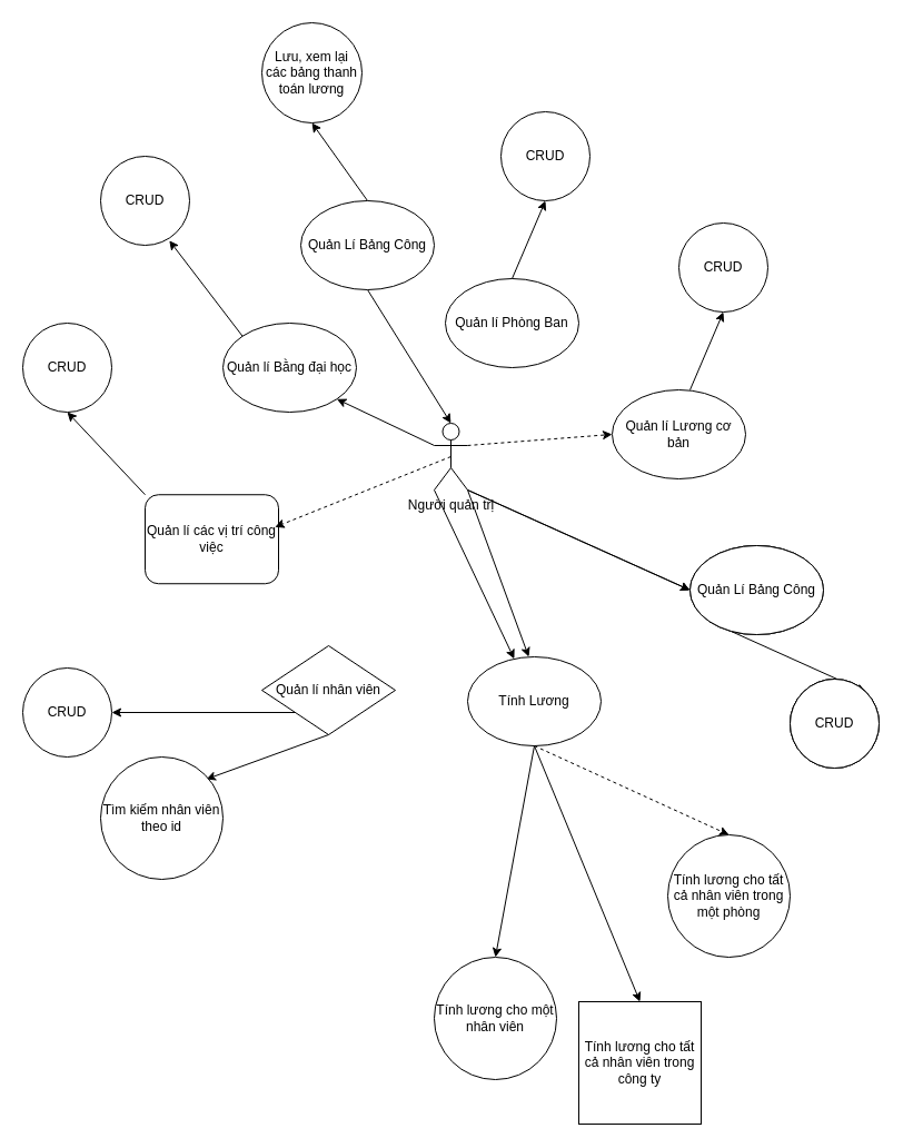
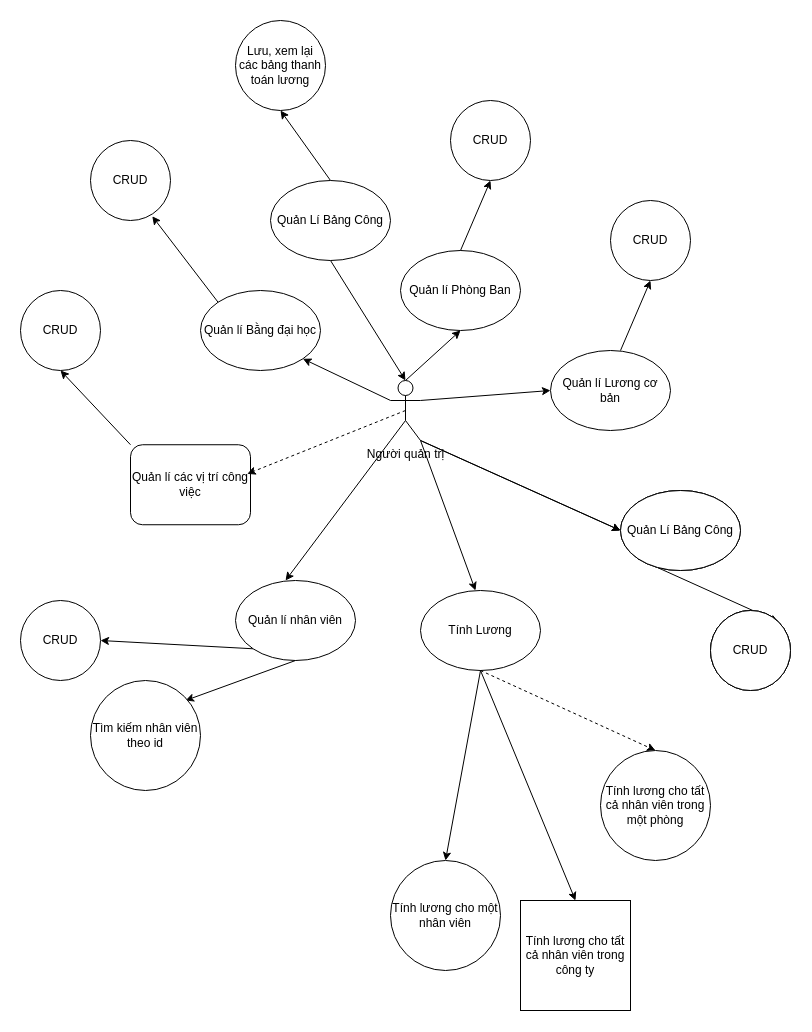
  <mxCell id="0" />
  <mxCell id="1" parent="0" />
  <mxCell id="2" value="Người quản trị" style="shape=umlActor;verticalLabelPosition=bottom;verticalAlign=top;html=1;outlineConnect=0;" vertex="1" parent="1"><mxGeometry x="390" y="380" width="30" height="60" as="geometry" /></mxCell>
  <mxCell id="3" value="Quản lí Bằng đại học" style="ellipse;whiteSpace=wrap;html=1;" vertex="1" parent="1"><mxGeometry x="200" y="290" width="120" height="80" as="geometry" /></mxCell>
  <mxCell id="4" value="" style="endArrow=classic;html=1;rounded=0;exitX=0;exitY=0;exitDx=0;exitDy=0;entryX=0.772;entryY=0.947;entryDx=0;entryDy=0;entryPerimeter=0;" edge="1" parent="1" source="3" target="7"><mxGeometry width="50" height="50" relative="1" as="geometry"><mxPoint x="380" y="500" as="sourcePoint" /><mxPoint x="160" y="220" as="targetPoint" /></mxGeometry></mxCell>
  <mxCell id="5" value="" style="endArrow=classic;html=1;rounded=0;exitX=0;exitY=0.333;exitDx=0;exitDy=0;exitPerimeter=0;entryX=1;entryY=1;entryDx=0;entryDy=0;" edge="1" parent="1" source="2" target="3"><mxGeometry width="50" height="50" relative="1" as="geometry"><mxPoint x="380" y="500" as="sourcePoint" /><mxPoint x="430" y="450" as="targetPoint" /></mxGeometry></mxCell>
  <mxCell id="6" value="Quản lí Phòng Ban" style="ellipse;whiteSpace=wrap;html=1;" vertex="1" parent="1"><mxGeometry x="400" y="250" width="120" height="80" as="geometry" /></mxCell>
  <mxCell id="7" value="CRUD" style="ellipse;whiteSpace=wrap;html=1;aspect=fixed;" vertex="1" parent="1"><mxGeometry x="90" y="140" width="80" height="80" as="geometry" /></mxCell>
+ <mxCell id="8" value="" style="endArrow=classic;html=1;rounded=0;entryX=0.5;entryY=1;entryDx=0;entryDy=0;exitX=0.5;exitY=0;exitDx=0;exitDy=0;exitPerimeter=0;" edge="1" parent="1" source="2" target="6"><mxGeometry width="50" height="50" relative="1" as="geometry"><mxPoint x="380" y="500" as="sourcePoint" /><mxPoint x="430" y="450" as="targetPoint" /></mxGeometry></mxCell>
  <mxCell id="9" value="CRUD" style="ellipse;whiteSpace=wrap;html=1;aspect=fixed;" vertex="1" parent="1"><mxGeometry x="450" y="100" width="80" height="80" as="geometry" /></mxCell>
  <mxCell id="10" value="" style="endArrow=classic;html=1;rounded=0;exitX=0.5;exitY=0;exitDx=0;exitDy=0;entryX=0.772;entryY=0.947;entryDx=0;entryDy=0;entryPerimeter=0;" edge="1" parent="1" source="6"><mxGeometry width="50" height="50" relative="1" as="geometry"><mxPoint x="555.814" y="265.956" as="sourcePoint" /><mxPoint x="490" y="180" as="targetPoint" /></mxGeometry></mxCell>
  <mxCell id="11" value="Quản lí Lương cơ bản" style="ellipse;whiteSpace=wrap;html=1;" vertex="1" parent="1"><mxGeometry x="550" y="350" width="120" height="80" as="geometry" /></mxCell>
- <mxCell id="12" value="" style="endArrow=classic;html=1;rounded=0;entryX=0;entryY=0.5;entryDx=0;entryDy=0;exitX=1;exitY=0.333;exitDx=0;exitDy=0;exitPerimeter=0;dashed=1;" edge="1" parent="1" source="2" target="11"><mxGeometry width="50" height="50" relative="1" as="geometry"><mxPoint x="420" y="390" as="sourcePoint" /><mxPoint x="470" y="340" as="targetPoint" /><Array as="points" /></mxGeometry></mxCell>
+ <mxCell id="12" value="" style="endArrow=classic;html=1;rounded=0;entryX=0;entryY=0.5;entryDx=0;entryDy=0;exitX=1;exitY=0.333;exitDx=0;exitDy=0;exitPerimeter=0;" edge="1" parent="1" source="2" target="11"><mxGeometry width="50" height="50" relative="1" as="geometry"><mxPoint x="420" y="390" as="sourcePoint" /><mxPoint x="470" y="340" as="targetPoint" /><Array as="points" /></mxGeometry></mxCell>
  <mxCell id="13" value="CRUD" style="ellipse;whiteSpace=wrap;html=1;aspect=fixed;" vertex="1" parent="1"><mxGeometry x="610" y="200" width="80" height="80" as="geometry" /></mxCell>
  <mxCell id="14" value="" style="endArrow=classic;html=1;rounded=0;exitX=0.5;exitY=0;exitDx=0;exitDy=0;entryX=0.772;entryY=0.947;entryDx=0;entryDy=0;entryPerimeter=0;" edge="1" parent="1"><mxGeometry width="50" height="50" relative="1" as="geometry"><mxPoint x="620" y="350" as="sourcePoint" /><mxPoint x="650" y="280" as="targetPoint" /></mxGeometry></mxCell>
  <mxCell id="15" value="Quản Lí Bảng Công" style="ellipse;whiteSpace=wrap;html=1;" vertex="1" parent="1"><mxGeometry x="620" y="490" width="120" height="80" as="geometry" /></mxCell>
  <mxCell id="16" value="" style="endArrow=classic;html=1;rounded=0;entryX=0;entryY=0.5;entryDx=0;entryDy=0;exitX=1;exitY=1;exitDx=0;exitDy=0;exitPerimeter=0;" edge="1" parent="1" target="15" source="2"><mxGeometry width="50" height="50" relative="1" as="geometry"><mxPoint x="480" y="590" as="sourcePoint" /><mxPoint x="530" y="530" as="targetPoint" /><Array as="points" /></mxGeometry></mxCell>
  <mxCell id="17" value="CRUD" style="ellipse;whiteSpace=wrap;html=1;aspect=fixed;" vertex="1" parent="1"><mxGeometry x="710" y="610" width="80" height="80" as="geometry" /></mxCell>
  <mxCell id="18" value="" style="endArrow=classic;html=1;rounded=0;exitX=0;exitY=1;exitDx=0;exitDy=0;entryX=1;entryY=0;entryDx=0;entryDy=0;" edge="1" parent="1" source="15" target="17"><mxGeometry width="50" height="50" relative="1" as="geometry"><mxPoint x="680" y="540" as="sourcePoint" /><mxPoint x="650" y="670" as="targetPoint" /></mxGeometry></mxCell>
  <mxCell id="19" value="Quản lí các vị trí công việc" style="whiteSpace=wrap;html=1;rounded=1;" vertex="1" parent="1"><mxGeometry x="130" y="444.24" width="120" height="80" as="geometry" /></mxCell>
  <mxCell id="20" value="" style="endArrow=classic;html=1;rounded=0;exitX=0;exitY=0;exitDx=0;exitDy=0;entryX=0.5;entryY=1;entryDx=0;entryDy=0;" edge="1" parent="1" source="19" target="22"><mxGeometry width="50" height="50" relative="1" as="geometry"><mxPoint x="310" y="654.24" as="sourcePoint" /><mxPoint x="81.76" y="370" as="targetPoint" /></mxGeometry></mxCell>
  <mxCell id="21" value="" style="endArrow=classic;html=1;rounded=0;exitX=0.5;exitY=0.5;exitDx=0;exitDy=0;exitPerimeter=0;entryX=0.973;entryY=0.364;entryDx=0;entryDy=0;entryPerimeter=0;dashed=1;" edge="1" parent="1" target="19" source="2"><mxGeometry width="50" height="50" relative="1" as="geometry"><mxPoint x="320" y="554.24" as="sourcePoint" /><mxPoint x="360" y="604.24" as="targetPoint" /></mxGeometry></mxCell>
  <mxCell id="22" value="CRUD" style="ellipse;whiteSpace=wrap;html=1;aspect=fixed;" vertex="1" parent="1"><mxGeometry x="20" y="290" width="80" height="80" as="geometry" /></mxCell>
  <mxCell id="23" value="Quản Lí Bảng Công" style="ellipse;whiteSpace=wrap;html=1;" vertex="1" parent="1"><mxGeometry x="620" y="490" width="120" height="80" as="geometry" /></mxCell>
  <mxCell id="24" value="CRUD" style="ellipse;whiteSpace=wrap;html=1;aspect=fixed;" vertex="1" parent="1"><mxGeometry x="710" y="610" width="80" height="80" as="geometry" /></mxCell>
  <mxCell id="25" value="" style="endArrow=classic;html=1;rounded=0;entryX=0;entryY=0.5;entryDx=0;entryDy=0;exitX=1;exitY=1;exitDx=0;exitDy=0;exitPerimeter=0;" edge="1" parent="1"><mxGeometry width="50" height="50" relative="1" as="geometry"><mxPoint x="420" y="440" as="sourcePoint" /><mxPoint x="620" y="530" as="targetPoint" /><Array as="points" /></mxGeometry></mxCell>
  <mxCell id="26" value="Quản Lí Bảng Công" style="ellipse;whiteSpace=wrap;html=1;" vertex="1" parent="1"><mxGeometry x="620" y="490" width="120" height="80" as="geometry" /></mxCell>
  <mxCell id="27" value="CRUD" style="ellipse;whiteSpace=wrap;html=1;aspect=fixed;" vertex="1" parent="1"><mxGeometry x="710" y="610" width="80" height="80" as="geometry" /></mxCell>
  <mxCell id="28" value="" style="endArrow=classic;html=1;rounded=0;exitX=0.5;exitY=0;exitDx=0;exitDy=0;entryX=0.5;entryY=1;entryDx=0;entryDy=0;" edge="1" parent="1" source="30" target="31"><mxGeometry width="50" height="50" relative="1" as="geometry"><mxPoint x="222.574" y="642.524" as="sourcePoint" /><mxPoint x="245" y="190" as="targetPoint" /></mxGeometry></mxCell>
  <mxCell id="29" value="" style="endArrow=classic;html=1;rounded=0;entryX=0.5;entryY=0;entryDx=0;entryDy=0;exitX=0.5;exitY=1;exitDx=0;exitDy=0;entryPerimeter=0;" edge="1" parent="1" source="30" target="2"><mxGeometry width="50" height="50" relative="1" as="geometry"><mxPoint x="5" y="524.24" as="sourcePoint" /><mxPoint x="205" y="614.24" as="targetPoint" /><Array as="points" /></mxGeometry></mxCell>
  <mxCell id="30" value="Quản Lí Bảng Công" style="ellipse;whiteSpace=wrap;html=1;" vertex="1" parent="1"><mxGeometry x="270" y="180" width="120" height="80" as="geometry" /></mxCell>
  <mxCell id="31" value="Lưu, xem lại các bảng thanh toán lương" style="ellipse;whiteSpace=wrap;html=1;aspect=fixed;" vertex="1" parent="1"><mxGeometry x="235" y="20" width="90" height="90" as="geometry" /></mxCell>
  <mxCell id="32" value="" style="endArrow=classic;html=1;rounded=0;exitX=0;exitY=1;exitDx=0;exitDy=0;entryX=1;entryY=0.5;entryDx=0;entryDy=0;" edge="1" parent="1" target="33" source="35"><mxGeometry width="50" height="50" relative="1" as="geometry"><mxPoint x="137.574" y="705.956" as="sourcePoint" /><mxPoint x="71.76" y="620" as="targetPoint" /><Array as="points" /></mxGeometry></mxCell>
  <mxCell id="33" value="CRUD" style="ellipse;whiteSpace=wrap;html=1;aspect=fixed;" vertex="1" parent="1"><mxGeometry x="20" y="600" width="80" height="80" as="geometry" /></mxCell>
- <mxCell id="34" value="" style="endArrow=classic;html=1;rounded=0;exitX=0;exitY=1;exitDx=0;exitDy=0;exitPerimeter=0;" edge="1" parent="1" source="2" target="39"><mxGeometry width="50" height="50" relative="1" as="geometry"><mxPoint x="390" y="660" as="sourcePoint" /><mxPoint x="285" y="580" as="targetPoint" /></mxGeometry></mxCell>
- <mxCell id="35" value="Quản lí nhân viên" style="rhombus;whiteSpace=wrap;html=1;" vertex="1" parent="1"><mxGeometry x="235" y="580" width="120" height="80" as="geometry" /></mxCell>
+ <mxCell id="34" value="" style="endArrow=classic;html=1;rounded=0;exitX=0;exitY=1;exitDx=0;exitDy=0;exitPerimeter=0;entryX=0.417;entryY=0;entryDx=0;entryDy=0;entryPerimeter=0;" edge="1" parent="1" source="2" target="35"><mxGeometry width="50" height="50" relative="1" as="geometry"><mxPoint x="390" y="660" as="sourcePoint" /><mxPoint x="285" y="580" as="targetPoint" /></mxGeometry></mxCell>
+ <mxCell id="35" value="Quản lí nhân viên" style="ellipse;whiteSpace=wrap;html=1;" vertex="1" parent="1"><mxGeometry x="235" y="580" width="120" height="80" as="geometry" /></mxCell>
  <mxCell id="36" value="" style="endArrow=classic;html=1;rounded=0;exitX=0.5;exitY=1;exitDx=0;exitDy=0;" edge="1" parent="1" source="35"><mxGeometry width="50" height="50" relative="1" as="geometry"><mxPoint x="282.574" y="708.284" as="sourcePoint" /><mxPoint x="185" y="700" as="targetPoint" /><Array as="points" /></mxGeometry></mxCell>
  <mxCell id="37" value="Tìm kiếm nhân viên theo id" style="ellipse;whiteSpace=wrap;html=1;aspect=fixed;" vertex="1" parent="1"><mxGeometry x="90" y="680" width="110" height="110" as="geometry" /></mxCell>
  <mxCell id="38" value="" style="endArrow=classic;html=1;rounded=0;exitX=1;exitY=1;exitDx=0;exitDy=0;exitPerimeter=0;" edge="1" parent="1" source="2"><mxGeometry width="50" height="50" relative="1" as="geometry"><mxPoint x="469.96" y="490" as="sourcePoint" /><mxPoint x="475" y="590" as="targetPoint" /><Array as="points"><mxPoint x="475" y="590" /></Array></mxGeometry></mxCell>
  <mxCell id="39" value="Tính Lương" style="ellipse;whiteSpace=wrap;html=1;" vertex="1" parent="1"><mxGeometry x="420" y="590" width="120" height="80" as="geometry" /></mxCell>
  <mxCell id="40" value="" style="endArrow=classic;html=1;rounded=0;exitX=0.5;exitY=1;exitDx=0;exitDy=0;entryX=0.5;entryY=0;entryDx=0;entryDy=0;" edge="1" parent="1" source="39" target="41"><mxGeometry width="50" height="50" relative="1" as="geometry"><mxPoint x="520.004" y="730.004" as="sourcePoint" /><mxPoint x="438" y="740" as="targetPoint" /><Array as="points" /></mxGeometry></mxCell>
  <mxCell id="41" value="Tính lương cho một nhân viên" style="ellipse;whiteSpace=wrap;html=1;aspect=fixed;" vertex="1" parent="1"><mxGeometry x="390" y="860" width="110" height="110" as="geometry" /></mxCell>
  <mxCell id="42" value="" style="endArrow=classic;html=1;rounded=0;exitX=0.5;exitY=1;exitDx=0;exitDy=0;entryX=0.5;entryY=0;entryDx=0;entryDy=0;dashed=1;" edge="1" parent="1" source="39" target="43"><mxGeometry width="50" height="50" relative="1" as="geometry"><mxPoint x="585" y="700" as="sourcePoint" /><mxPoint x="535" y="750" as="targetPoint" /><Array as="points" /></mxGeometry></mxCell>
  <mxCell id="43" value="Tính lương cho tất cả nhân viên trong một phòng" style="ellipse;whiteSpace=wrap;html=1;aspect=fixed;" vertex="1" parent="1"><mxGeometry x="600" y="750" width="110" height="110" as="geometry" /></mxCell>
  <mxCell id="44" value="" style="endArrow=classic;html=1;rounded=0;exitX=0.5;exitY=1;exitDx=0;exitDy=0;entryX=0.5;entryY=0;entryDx=0;entryDy=0;" edge="1" parent="1" source="39" target="45"><mxGeometry width="50" height="50" relative="1" as="geometry"><mxPoint x="490" y="680" as="sourcePoint" /><mxPoint x="565" y="880" as="targetPoint" /><Array as="points" /></mxGeometry></mxCell>
  <mxCell id="45" value="Tính lương cho tất cả nhân viên trong công ty" style="whiteSpace=wrap;html=1;aspect=fixed;rounded=0;" vertex="1" parent="1"><mxGeometry x="520" y="900" width="110" height="110" as="geometry" /></mxCell>
